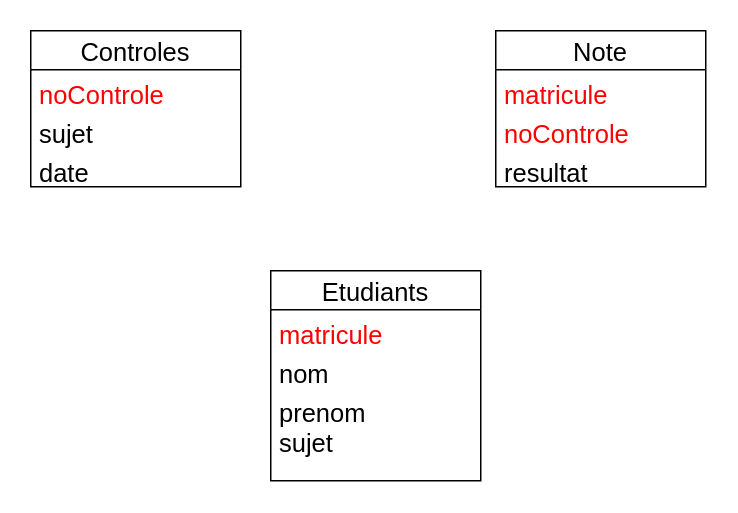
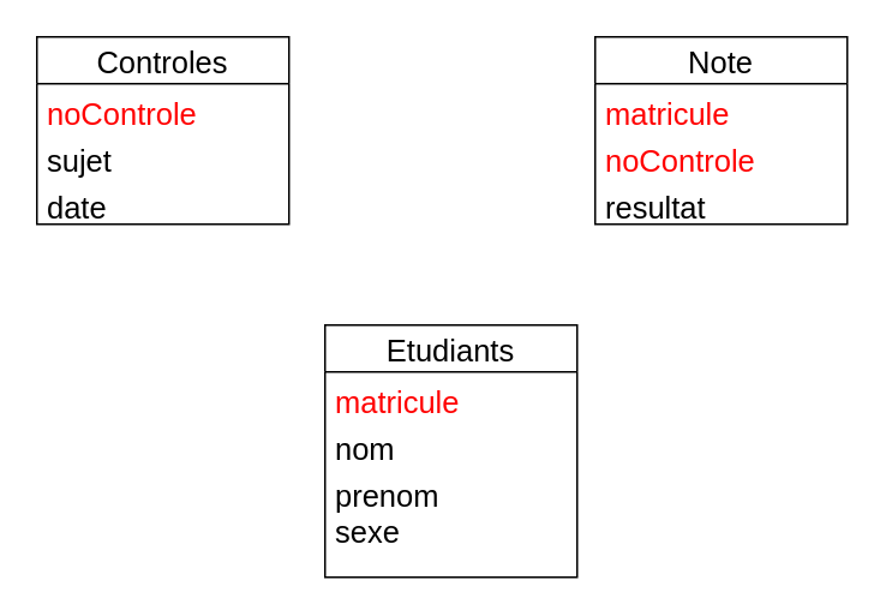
  <mxCell id="0" />
  <mxCell id="1" parent="0" />
  <mxCell id="2" value="Controles" style="swimlane;fontStyle=0;childLayout=stackLayout;horizontal=1;startSize=26;fillColor=none;horizontalStack=0;resizeParent=1;resizeParentMax=0;resizeLast=0;collapsible=1;marginBottom=0;fontSize=17;" vertex="1" parent="1"><mxGeometry x="20" y="20" width="140" height="104" as="geometry" /></mxCell>
  <mxCell id="3" value="noControle" style="text;strokeColor=none;fillColor=none;align=left;verticalAlign=top;spacingLeft=4;spacingRight=4;overflow=hidden;rotatable=0;points=[[0,0.5],[1,0.5]];portConstraint=eastwest;fontColor=#FF0000;fontSize=17;" vertex="1" parent="2"><mxGeometry y="26" width="140" height="26" as="geometry" /></mxCell>
  <mxCell id="4" value="sujet" style="text;strokeColor=none;fillColor=none;align=left;verticalAlign=top;spacingLeft=4;spacingRight=4;overflow=hidden;rotatable=0;points=[[0,0.5],[1,0.5]];portConstraint=eastwest;fontSize=17;" vertex="1" parent="2"><mxGeometry y="52" width="140" height="26" as="geometry" /></mxCell>
  <mxCell id="5" value="date" style="text;strokeColor=none;fillColor=none;align=left;verticalAlign=top;spacingLeft=4;spacingRight=4;overflow=hidden;rotatable=0;points=[[0,0.5],[1,0.5]];portConstraint=eastwest;fontSize=17;" vertex="1" parent="2"><mxGeometry y="78" width="140" height="26" as="geometry" /></mxCell>
  <mxCell id="6" value="Note" style="swimlane;fontStyle=0;childLayout=stackLayout;horizontal=1;startSize=26;fillColor=none;horizontalStack=0;resizeParent=1;resizeParentMax=0;resizeLast=0;collapsible=1;marginBottom=0;fontSize=17;" vertex="1" parent="1"><mxGeometry x="330" y="20" width="140" height="104" as="geometry" /></mxCell>
  <mxCell id="7" value="matricule" style="text;strokeColor=none;fillColor=none;align=left;verticalAlign=top;spacingLeft=4;spacingRight=4;overflow=hidden;rotatable=0;points=[[0,0.5],[1,0.5]];portConstraint=eastwest;fontColor=#FF0000;fontSize=17;" vertex="1" parent="6"><mxGeometry y="26" width="140" height="26" as="geometry" /></mxCell>
  <mxCell id="8" value="noControle" style="text;strokeColor=none;fillColor=none;align=left;verticalAlign=top;spacingLeft=4;spacingRight=4;overflow=hidden;rotatable=0;points=[[0,0.5],[1,0.5]];portConstraint=eastwest;fontSize=17;fontColor=#FF0000;" vertex="1" parent="6"><mxGeometry y="52" width="140" height="26" as="geometry" /></mxCell>
  <mxCell id="9" value="resultat" style="text;strokeColor=none;fillColor=none;align=left;verticalAlign=top;spacingLeft=4;spacingRight=4;overflow=hidden;rotatable=0;points=[[0,0.5],[1,0.5]];portConstraint=eastwest;fontSize=17;" vertex="1" parent="6"><mxGeometry y="78" width="140" height="26" as="geometry" /></mxCell>
  <mxCell id="10" value="Etudiants" style="swimlane;fontStyle=0;childLayout=stackLayout;horizontal=1;startSize=26;fillColor=none;horizontalStack=0;resizeParent=1;resizeParentMax=0;resizeLast=0;collapsible=1;marginBottom=0;fontSize=17;" vertex="1" parent="1"><mxGeometry x="180" y="180" width="140" height="140" as="geometry" /></mxCell>
  <mxCell id="11" value="matricule" style="text;strokeColor=none;fillColor=none;align=left;verticalAlign=top;spacingLeft=4;spacingRight=4;overflow=hidden;rotatable=0;points=[[0,0.5],[1,0.5]];portConstraint=eastwest;fontColor=#FF0000;fontSize=17;" vertex="1" parent="10"><mxGeometry y="26" width="140" height="26" as="geometry" /></mxCell>
  <mxCell id="12" value="nom" style="text;strokeColor=none;fillColor=none;align=left;verticalAlign=top;spacingLeft=4;spacingRight=4;overflow=hidden;rotatable=0;points=[[0,0.5],[1,0.5]];portConstraint=eastwest;fontSize=17;" vertex="1" parent="10"><mxGeometry y="52" width="140" height="26" as="geometry" /></mxCell>
- <mxCell id="13" value="prenom&#10;sujet" style="text;strokeColor=none;fillColor=none;align=left;verticalAlign=top;spacingLeft=4;spacingRight=4;overflow=hidden;rotatable=0;points=[[0,0.5],[1,0.5]];portConstraint=eastwest;fontSize=17;" vertex="1" parent="10"><mxGeometry y="78" width="140" height="62" as="geometry" /></mxCell>
+ <mxCell id="13" value="prenom&#10;sexe" style="text;strokeColor=none;fillColor=none;align=left;verticalAlign=top;spacingLeft=4;spacingRight=4;overflow=hidden;rotatable=0;points=[[0,0.5],[1,0.5]];portConstraint=eastwest;fontSize=17;" vertex="1" parent="10"><mxGeometry y="78" width="140" height="62" as="geometry" /></mxCell>
